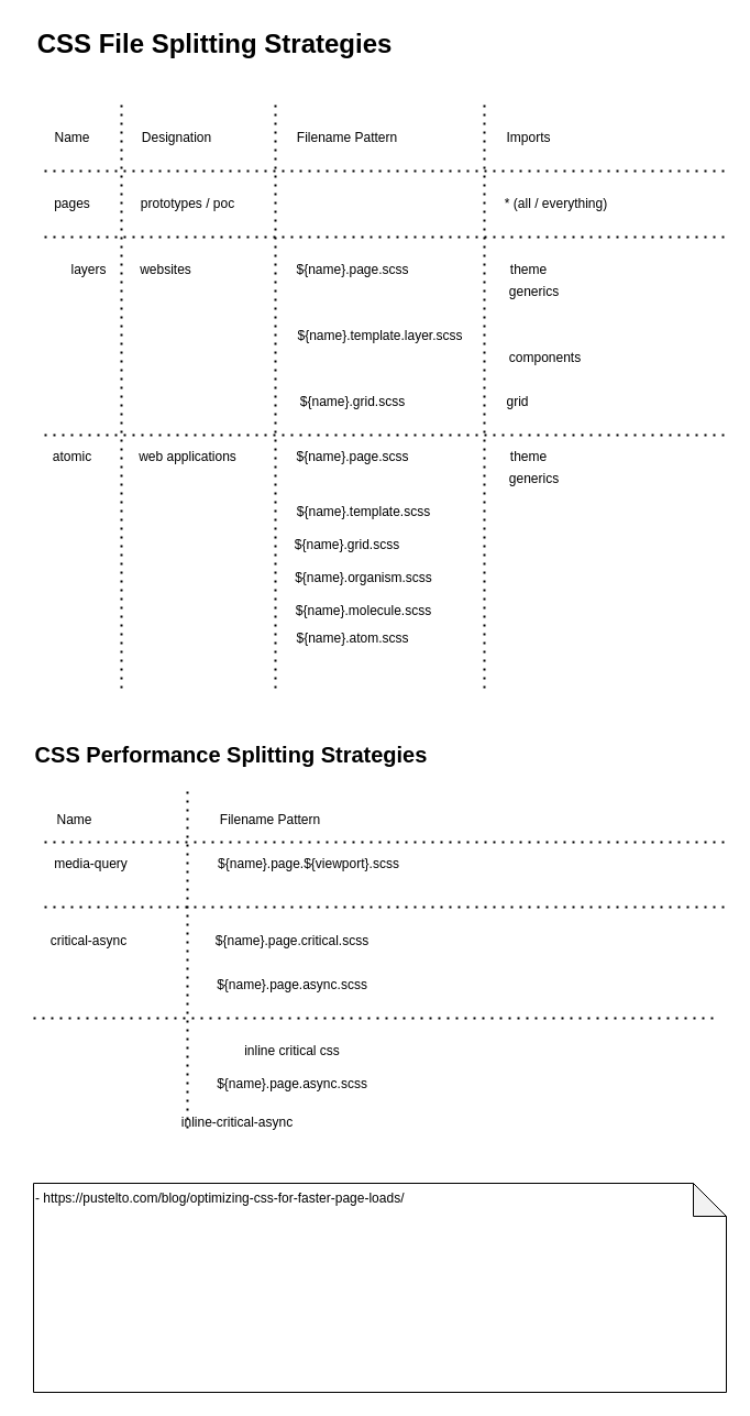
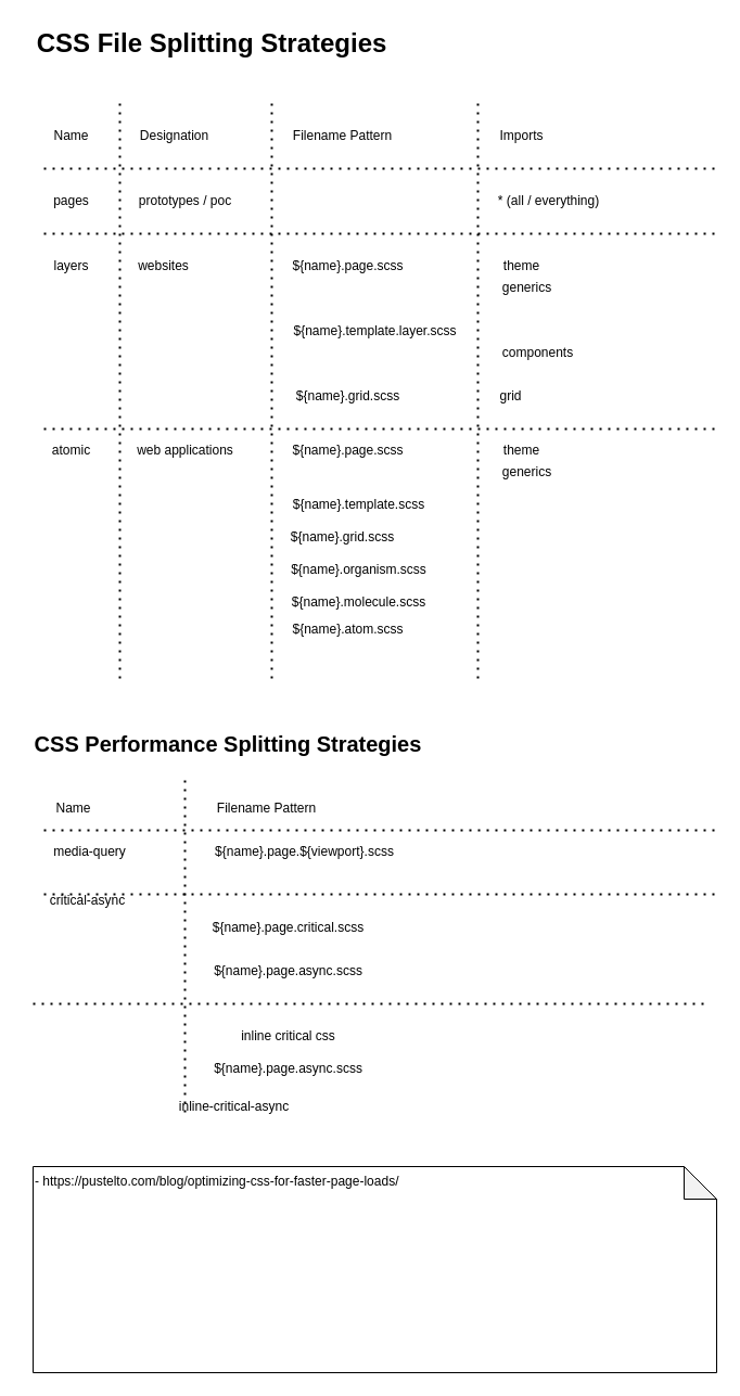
  <mxCell id="0" />
  <mxCell id="1" parent="0" />
  <mxCell id="2" value="&lt;b&gt;&lt;font style=&quot;font-size: 24px&quot;&gt;CSS File Splitting Strategies&lt;/font&gt;&lt;/b&gt;" style="text;html=1;strokeColor=none;fillColor=none;align=center;verticalAlign=middle;whiteSpace=wrap;rounded=0;" parent="1" vertex="1"><mxGeometry x="30" y="20" width="330" height="40" as="geometry" /></mxCell>
  <mxCell id="3" value="Name" style="text;html=1;align=center;verticalAlign=middle;resizable=0;points=[];autosize=1;strokeColor=none;fillColor=none;" parent="1" vertex="1"><mxGeometry x="40" y="115" width="50" height="20" as="geometry" /></mxCell>
  <mxCell id="4" value="Designation" style="text;html=1;align=center;verticalAlign=middle;resizable=0;points=[];autosize=1;strokeColor=none;fillColor=none;" parent="1" vertex="1"><mxGeometry x="120" y="115" width="80" height="20" as="geometry" /></mxCell>
  <mxCell id="5" value="Filename Pattern" style="text;html=1;align=center;verticalAlign=middle;resizable=0;points=[];autosize=1;strokeColor=none;fillColor=none;" parent="1" vertex="1"><mxGeometry x="260" y="115" width="110" height="20" as="geometry" /></mxCell>
  <mxCell id="6" value="Imports" style="text;html=1;align=center;verticalAlign=middle;resizable=0;points=[];autosize=1;strokeColor=none;fillColor=none;" parent="1" vertex="1"><mxGeometry x="450" y="115" width="60" height="20" as="geometry" /></mxCell>
  <mxCell id="7" value="" style="endArrow=none;dashed=1;html=1;dashPattern=1 3;strokeWidth=2;" parent="1" edge="1"><mxGeometry width="50" height="50" relative="1" as="geometry"><mxPoint x="40" y="155" as="sourcePoint" /><mxPoint x="660" y="155" as="targetPoint" /></mxGeometry></mxCell>
  <mxCell id="8" value="pages" style="text;html=1;align=center;verticalAlign=middle;resizable=0;points=[];autosize=1;strokeColor=none;fillColor=none;" parent="1" vertex="1"><mxGeometry x="40" y="175" width="50" height="20" as="geometry" /></mxCell>
  <mxCell id="9" value="prototypes / poc" style="text;html=1;align=center;verticalAlign=middle;resizable=0;points=[];autosize=1;strokeColor=none;fillColor=none;" parent="1" vertex="1"><mxGeometry x="120" y="175" width="100" height="20" as="geometry" /></mxCell>
  <mxCell id="10" value="* (all / everything)" style="text;html=1;align=center;verticalAlign=middle;resizable=0;points=[];autosize=1;strokeColor=none;fillColor=none;" parent="1" vertex="1"><mxGeometry x="450" y="175" width="110" height="20" as="geometry" /></mxCell>
  <mxCell id="11" value="" style="endArrow=none;dashed=1;html=1;dashPattern=1 3;strokeWidth=2;" parent="1" edge="1"><mxGeometry width="50" height="50" relative="1" as="geometry"><mxPoint x="40" y="215" as="sourcePoint" /><mxPoint x="660" y="215" as="targetPoint" /></mxGeometry></mxCell>
- <mxCell id="12" value="layers" style="text;html=1;align=center;verticalAlign=middle;resizable=0;points=[];autosize=1;strokeColor=none;fillColor=none;" parent="1" vertex="1"><mxGeometry x="55" y="235" width="50" height="20" as="geometry" /></mxCell>
+ <mxCell id="12" value="layers" style="text;html=1;align=center;verticalAlign=middle;resizable=0;points=[];autosize=1;strokeColor=none;fillColor=none;" parent="1" vertex="1"><mxGeometry x="40" y="235" width="50" height="20" as="geometry" /></mxCell>
  <mxCell id="13" value="websites" style="text;html=1;align=center;verticalAlign=middle;resizable=0;points=[];autosize=1;strokeColor=none;fillColor=none;" parent="1" vertex="1"><mxGeometry x="120" y="235" width="60" height="20" as="geometry" /></mxCell>
  <mxCell id="14" value="${name}.page.scss" style="text;html=1;align=center;verticalAlign=middle;resizable=0;points=[];autosize=1;strokeColor=none;fillColor=none;" parent="1" vertex="1"><mxGeometry x="260" y="235" width="120" height="20" as="geometry" /></mxCell>
  <mxCell id="15" value="theme" style="text;html=1;align=center;verticalAlign=middle;resizable=0;points=[];autosize=1;strokeColor=none;fillColor=none;" parent="1" vertex="1"><mxGeometry x="455" y="235" width="50" height="20" as="geometry" /></mxCell>
  <mxCell id="16" value="generics" style="text;html=1;align=center;verticalAlign=middle;resizable=0;points=[];autosize=1;strokeColor=none;fillColor=none;" parent="1" vertex="1"><mxGeometry x="455" y="255" width="60" height="20" as="geometry" /></mxCell>
  <mxCell id="17" value="${name}.template.layer.scss" style="text;html=1;align=center;verticalAlign=middle;resizable=0;points=[];autosize=1;strokeColor=none;fillColor=none;" parent="1" vertex="1"><mxGeometry x="260" y="295" width="170" height="20" as="geometry" /></mxCell>
  <mxCell id="18" value="components" style="text;html=1;align=center;verticalAlign=middle;resizable=0;points=[];autosize=1;strokeColor=none;fillColor=none;" parent="1" vertex="1"><mxGeometry x="455" y="315" width="80" height="20" as="geometry" /></mxCell>
  <mxCell id="19" value="${name}.grid.scss" style="text;html=1;align=center;verticalAlign=middle;resizable=0;points=[];autosize=1;strokeColor=none;fillColor=none;" parent="1" vertex="1"><mxGeometry x="265" y="355" width="110" height="20" as="geometry" /></mxCell>
  <mxCell id="20" value="grid" style="text;html=1;align=center;verticalAlign=middle;resizable=0;points=[];autosize=1;strokeColor=none;fillColor=none;" parent="1" vertex="1"><mxGeometry x="455" y="355" width="30" height="20" as="geometry" /></mxCell>
  <mxCell id="21" value="" style="endArrow=none;dashed=1;html=1;dashPattern=1 3;strokeWidth=2;" parent="1" edge="1"><mxGeometry width="50" height="50" relative="1" as="geometry"><mxPoint x="40" y="395" as="sourcePoint" /><mxPoint x="660" y="395" as="targetPoint" /></mxGeometry></mxCell>
  <mxCell id="22" value="atomic" style="text;html=1;align=center;verticalAlign=middle;resizable=0;points=[];autosize=1;strokeColor=none;fillColor=none;" parent="1" vertex="1"><mxGeometry x="40" y="405" width="50" height="20" as="geometry" /></mxCell>
  <mxCell id="23" value="web applications" style="text;html=1;align=center;verticalAlign=middle;resizable=0;points=[];autosize=1;strokeColor=none;fillColor=none;" parent="1" vertex="1"><mxGeometry x="120" y="405" width="100" height="20" as="geometry" /></mxCell>
  <mxCell id="24" value="${name}.page.scss" style="text;html=1;align=center;verticalAlign=middle;resizable=0;points=[];autosize=1;strokeColor=none;fillColor=none;" parent="1" vertex="1"><mxGeometry x="260" y="405" width="120" height="20" as="geometry" /></mxCell>
  <mxCell id="25" value="theme" style="text;html=1;align=center;verticalAlign=middle;resizable=0;points=[];autosize=1;strokeColor=none;fillColor=none;" parent="1" vertex="1"><mxGeometry x="455" y="405" width="50" height="20" as="geometry" /></mxCell>
  <mxCell id="26" value="generics" style="text;html=1;align=center;verticalAlign=middle;resizable=0;points=[];autosize=1;strokeColor=none;fillColor=none;" parent="1" vertex="1"><mxGeometry x="455" y="425" width="60" height="20" as="geometry" /></mxCell>
  <mxCell id="27" value="${name}.template.scss" style="text;html=1;align=center;verticalAlign=middle;resizable=0;points=[];autosize=1;strokeColor=none;fillColor=none;" parent="1" vertex="1"><mxGeometry x="260" y="455" width="140" height="20" as="geometry" /></mxCell>
  <mxCell id="28" value="${name}.atom.scss" style="text;html=1;align=center;verticalAlign=middle;resizable=0;points=[];autosize=1;strokeColor=none;fillColor=none;" parent="1" vertex="1"><mxGeometry x="260" y="570" width="120" height="20" as="geometry" /></mxCell>
  <mxCell id="29" value="${name}.molecule.scss" style="text;html=1;align=center;verticalAlign=middle;resizable=0;points=[];autosize=1;strokeColor=none;fillColor=none;" parent="1" vertex="1"><mxGeometry x="260" y="545" width="140" height="20" as="geometry" /></mxCell>
  <mxCell id="30" value="${name}.organism.scss" style="text;html=1;align=center;verticalAlign=middle;resizable=0;points=[];autosize=1;strokeColor=none;fillColor=none;" parent="1" vertex="1"><mxGeometry x="260" y="515" width="140" height="20" as="geometry" /></mxCell>
  <mxCell id="31" value="${name}.grid.scss" style="text;html=1;align=center;verticalAlign=middle;resizable=0;points=[];autosize=1;strokeColor=none;fillColor=none;" parent="1" vertex="1"><mxGeometry x="260" y="485" width="110" height="20" as="geometry" /></mxCell>
  <mxCell id="32" value="" style="endArrow=none;dashed=1;html=1;dashPattern=1 3;strokeWidth=2;fontSize=24;" parent="1" edge="1"><mxGeometry width="50" height="50" relative="1" as="geometry"><mxPoint x="110" y="625" as="sourcePoint" /><mxPoint x="110" y="95" as="targetPoint" /></mxGeometry></mxCell>
  <mxCell id="33" value="" style="endArrow=none;dashed=1;html=1;dashPattern=1 3;strokeWidth=2;fontSize=24;" parent="1" edge="1"><mxGeometry width="50" height="50" relative="1" as="geometry"><mxPoint x="250" y="625" as="sourcePoint" /><mxPoint x="250" y="95" as="targetPoint" /></mxGeometry></mxCell>
  <mxCell id="34" value="" style="endArrow=none;dashed=1;html=1;dashPattern=1 3;strokeWidth=2;fontSize=24;" parent="1" edge="1"><mxGeometry width="50" height="50" relative="1" as="geometry"><mxPoint x="440" y="625" as="sourcePoint" /><mxPoint x="440" y="95" as="targetPoint" /></mxGeometry></mxCell>
  <mxCell id="35" value="&lt;b&gt;&lt;font style=&quot;font-size: 20px&quot;&gt;CSS Performance Splitting Strategies&lt;/font&gt;&lt;/b&gt;" style="text;html=1;strokeColor=none;fillColor=none;align=center;verticalAlign=middle;whiteSpace=wrap;rounded=0;" parent="1" vertex="1"><mxGeometry y="665" width="380" height="40" as="geometry" x="20" /></mxCell>
  <mxCell id="36" value="Name" style="text;html=1;align=center;verticalAlign=middle;resizable=0;points=[];autosize=1;strokeColor=none;fillColor=none;" parent="1" vertex="1"><mxGeometry x="42" y="735" width="50" height="20" as="geometry" /></mxCell>
  <mxCell id="37" value="Filename Pattern" style="text;html=1;align=center;verticalAlign=middle;resizable=0;points=[];autosize=1;strokeColor=none;fillColor=none;" parent="1" vertex="1"><mxGeometry x="190" y="735" width="110" height="20" as="geometry" /></mxCell>
  <mxCell id="38" value="" style="endArrow=none;dashed=1;html=1;dashPattern=1 3;strokeWidth=2;fontSize=24;" parent="1" edge="1"><mxGeometry width="50" height="50" relative="1" as="geometry"><mxPoint x="170" y="1025" as="sourcePoint" /><mxPoint x="170" y="715" as="targetPoint" /></mxGeometry></mxCell>
  <mxCell id="39" value="media-query" style="text;html=1;align=center;verticalAlign=middle;resizable=0;points=[];autosize=1;strokeColor=none;fillColor=none;" parent="1" vertex="1"><mxGeometry x="42" y="775" width="80" height="20" as="geometry" /></mxCell>
  <mxCell id="40" value="" style="endArrow=none;dashed=1;html=1;dashPattern=1 3;strokeWidth=2;" parent="1" edge="1"><mxGeometry width="50" height="50" relative="1" as="geometry"><mxPoint x="40" y="765" as="sourcePoint" /><mxPoint x="660" y="765" as="targetPoint" /></mxGeometry></mxCell>
  <mxCell id="41" value="${name}.page.${viewport}.scss" style="text;html=1;align=center;verticalAlign=middle;resizable=0;points=[];autosize=1;strokeColor=none;fillColor=none;" parent="1" vertex="1"><mxGeometry x="190" y="775" width="180" height="20" as="geometry" /></mxCell>
  <mxCell id="42" value="" style="endArrow=none;dashed=1;html=1;dashPattern=1 3;strokeWidth=2;" parent="1" edge="1"><mxGeometry width="50" height="50" relative="1" as="geometry"><mxPoint x="40" y="824" as="sourcePoint" /><mxPoint x="660" y="824" as="targetPoint" /></mxGeometry></mxCell>
- <mxCell id="43" value="critical-async" style="text;html=1;align=center;verticalAlign=middle;resizable=0;points=[];autosize=1;strokeColor=none;fillColor=none;" parent="1" vertex="1"><mxGeometry x="40" y="845" width="80" height="20" as="geometry" /></mxCell>
+ <mxCell id="43" value="critical-async" style="text;html=1;align=center;verticalAlign=middle;resizable=0;points=[];autosize=1;strokeColor=none;fillColor=none;" parent="1" vertex="1"><mxGeometry x="40" y="820" width="80" height="20" as="geometry" /></mxCell>
  <mxCell id="44" value="${name}.page.critical.scss" style="text;html=1;align=center;verticalAlign=middle;resizable=0;points=[];autosize=1;strokeColor=none;fillColor=none;" parent="1" vertex="1"><mxGeometry x="190" y="845" width="150" height="20" as="geometry" /></mxCell>
  <mxCell id="45" value="${name}.page.async.scss" style="text;html=1;align=center;verticalAlign=middle;resizable=0;points=[];autosize=1;strokeColor=none;fillColor=none;" parent="1" vertex="1"><mxGeometry x="190" y="885" width="150" height="20" as="geometry" /></mxCell>
  <mxCell id="46" value="" style="endArrow=none;dashed=1;html=1;dashPattern=1 3;strokeWidth=2;" parent="1" edge="1"><mxGeometry width="50" height="50" relative="1" as="geometry"><mxPoint x="30" y="925" as="sourcePoint" /><mxPoint x="650" y="925" as="targetPoint" /></mxGeometry></mxCell>
  <mxCell id="47" value="inline-critical-async" style="text;html=1;align=center;verticalAlign=middle;resizable=0;points=[];autosize=1;strokeColor=none;fillColor=none;" parent="1" vertex="1"><mxGeometry x="155" y="1010" width="120" height="20" as="geometry" /></mxCell>
  <mxCell id="48" value="inline critical css" style="text;html=1;align=center;verticalAlign=middle;resizable=0;points=[];autosize=1;strokeColor=none;fillColor=none;" parent="1" vertex="1"><mxGeometry x="215" y="945" width="100" height="20" as="geometry" /></mxCell>
  <mxCell id="49" value="${name}.page.async.scss" style="text;html=1;align=center;verticalAlign=middle;resizable=0;points=[];autosize=1;strokeColor=none;fillColor=none;" parent="1" vertex="1"><mxGeometry x="190" y="975" width="150" height="20" as="geometry" /></mxCell>
  <mxCell id="50" value="- https://pustelto.com/blog/optimizing-css-for-faster-page-loads/" style="shape=note;whiteSpace=wrap;html=1;backgroundOutline=1;darkOpacity=0.05;align=left;verticalAlign=top;" parent="1" vertex="1"><mxGeometry x="30" y="1075" width="630" height="190" as="geometry" /></mxCell>
